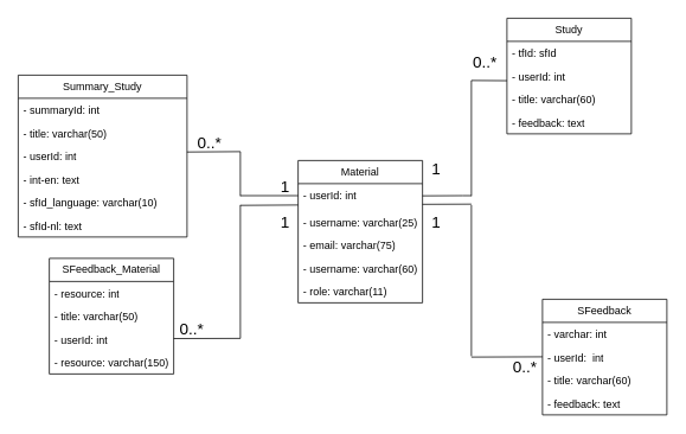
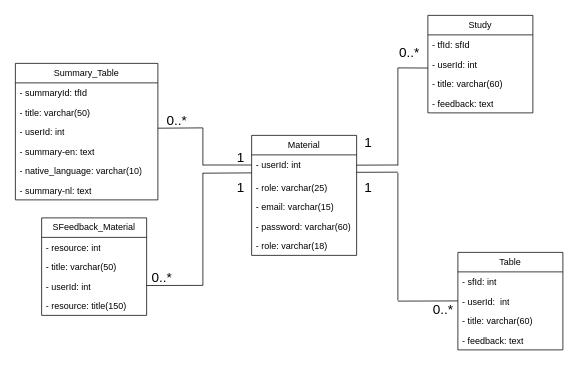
  <mxCell id="0" />
  <mxCell id="1" parent="0" />
  <mxCell id="2" value="Material" style="swimlane;fontStyle=0;childLayout=stackLayout;horizontal=1;startSize=26;fillColor=none;horizontalStack=0;resizeParent=1;resizeParentMax=0;resizeLast=0;collapsible=1;marginBottom=0;whiteSpace=wrap;html=1;" parent="1" vertex="1"><mxGeometry x="335" y="180" width="140" height="160" as="geometry" /></mxCell>
  <mxCell id="3" value="- userId: int" style="text;strokeColor=none;fillColor=none;align=left;verticalAlign=top;spacingLeft=4;spacingRight=4;overflow=hidden;rotatable=0;points=[[0,0.5],[1,0.5]];portConstraint=eastwest;whiteSpace=wrap;html=1;" parent="2" vertex="1"><mxGeometry y="26" width="140" height="30" as="geometry" /></mxCell>
- <mxCell id="4" value="- username: varchar(25)" style="text;strokeColor=none;fillColor=none;align=left;verticalAlign=top;spacingLeft=4;spacingRight=4;overflow=hidden;rotatable=0;points=[[0,0.5],[1,0.5]];portConstraint=eastwest;whiteSpace=wrap;html=1;" parent="2" vertex="1"><mxGeometry y="56" width="140" height="26" as="geometry" /></mxCell>
- <mxCell id="5" value="- email: varchar(75)" style="text;strokeColor=none;fillColor=none;align=left;verticalAlign=top;spacingLeft=4;spacingRight=4;overflow=hidden;rotatable=0;points=[[0,0.5],[1,0.5]];portConstraint=eastwest;whiteSpace=wrap;html=1;" parent="2" vertex="1"><mxGeometry y="82" width="140" height="26" as="geometry" /></mxCell>
- <mxCell id="6" value="- username: varchar(60)" style="text;strokeColor=none;fillColor=none;align=left;verticalAlign=top;spacingLeft=4;spacingRight=4;overflow=hidden;rotatable=0;points=[[0,0.5],[1,0.5]];portConstraint=eastwest;whiteSpace=wrap;html=1;" parent="2" vertex="1"><mxGeometry y="108" width="140" height="26" as="geometry" /></mxCell>
- <mxCell id="7" value="- role: varchar(11)" style="text;strokeColor=none;fillColor=none;align=left;verticalAlign=top;spacingLeft=4;spacingRight=4;overflow=hidden;rotatable=0;points=[[0,0.5],[1,0.5]];portConstraint=eastwest;whiteSpace=wrap;html=1;" parent="2" vertex="1"><mxGeometry y="134" width="140" height="26" as="geometry" /></mxCell>
+ <mxCell id="4" value="- role: varchar(25)" style="text;strokeColor=none;fillColor=none;align=left;verticalAlign=top;spacingLeft=4;spacingRight=4;overflow=hidden;rotatable=0;points=[[0,0.5],[1,0.5]];portConstraint=eastwest;whiteSpace=wrap;html=1;" parent="2" vertex="1"><mxGeometry y="56" width="140" height="26" as="geometry" /></mxCell>
+ <mxCell id="5" value="- email: varchar(15)" style="text;strokeColor=none;fillColor=none;align=left;verticalAlign=top;spacingLeft=4;spacingRight=4;overflow=hidden;rotatable=0;points=[[0,0.5],[1,0.5]];portConstraint=eastwest;whiteSpace=wrap;html=1;" parent="2" vertex="1"><mxGeometry y="82" width="140" height="26" as="geometry" /></mxCell>
+ <mxCell id="6" value="- password: varchar(60)" style="text;strokeColor=none;fillColor=none;align=left;verticalAlign=top;spacingLeft=4;spacingRight=4;overflow=hidden;rotatable=0;points=[[0,0.5],[1,0.5]];portConstraint=eastwest;whiteSpace=wrap;html=1;" parent="2" vertex="1"><mxGeometry y="108" width="140" height="26" as="geometry" /></mxCell>
+ <mxCell id="7" value="- role: varchar(18)" style="text;strokeColor=none;fillColor=none;align=left;verticalAlign=top;spacingLeft=4;spacingRight=4;overflow=hidden;rotatable=0;points=[[0,0.5],[1,0.5]];portConstraint=eastwest;whiteSpace=wrap;html=1;" parent="2" vertex="1"><mxGeometry y="134" width="140" height="26" as="geometry" /></mxCell>
  <mxCell id="8" value="Study" style="swimlane;fontStyle=0;childLayout=stackLayout;horizontal=1;startSize=26;fillColor=none;horizontalStack=0;resizeParent=1;resizeParentMax=0;resizeLast=0;collapsible=1;marginBottom=0;whiteSpace=wrap;html=1;" parent="1" vertex="1"><mxGeometry x="570" y="20" width="140" height="130" as="geometry" /></mxCell>
  <mxCell id="9" value="- tfId: sfId" style="text;strokeColor=none;fillColor=none;align=left;verticalAlign=top;spacingLeft=4;spacingRight=4;overflow=hidden;rotatable=0;points=[[0,0.5],[1,0.5]];portConstraint=eastwest;whiteSpace=wrap;html=1;" parent="8" vertex="1"><mxGeometry y="26" width="140" height="26" as="geometry" /></mxCell>
  <mxCell id="10" value="- userId: int" style="text;strokeColor=none;fillColor=none;align=left;verticalAlign=top;spacingLeft=4;spacingRight=4;overflow=hidden;rotatable=0;points=[[0,0.5],[1,0.5]];portConstraint=eastwest;whiteSpace=wrap;html=1;" parent="8" vertex="1"><mxGeometry y="52" width="140" height="26" as="geometry" /></mxCell>
  <mxCell id="11" value="- title: varchar(60)" style="text;strokeColor=none;fillColor=none;align=left;verticalAlign=top;spacingLeft=4;spacingRight=4;overflow=hidden;rotatable=0;points=[[0,0.5],[1,0.5]];portConstraint=eastwest;whiteSpace=wrap;html=1;" parent="8" vertex="1"><mxGeometry y="78" width="140" height="26" as="geometry" /></mxCell>
  <mxCell id="12" value="- feedback: text" style="text;strokeColor=none;fillColor=none;align=left;verticalAlign=top;spacingLeft=4;spacingRight=4;overflow=hidden;rotatable=0;points=[[0,0.5],[1,0.5]];portConstraint=eastwest;whiteSpace=wrap;html=1;" parent="8" vertex="1"><mxGeometry y="104" width="140" height="26" as="geometry" /></mxCell>
- <mxCell id="13" value="SFeedback" style="swimlane;fontStyle=0;childLayout=stackLayout;horizontal=1;startSize=26;fillColor=none;horizontalStack=0;resizeParent=1;resizeParentMax=0;resizeLast=0;collapsible=1;marginBottom=0;whiteSpace=wrap;html=1;" parent="1" vertex="1"><mxGeometry x="610" y="336" width="140" height="130" as="geometry" /></mxCell>
- <mxCell id="14" value="- varchar: int" style="text;strokeColor=none;fillColor=none;align=left;verticalAlign=top;spacingLeft=4;spacingRight=4;overflow=hidden;rotatable=0;points=[[0,0.5],[1,0.5]];portConstraint=eastwest;whiteSpace=wrap;html=1;" parent="13" vertex="1"><mxGeometry y="26" width="140" height="26" as="geometry" /></mxCell>
+ <mxCell id="13" value="Table" style="swimlane;fontStyle=0;childLayout=stackLayout;horizontal=1;startSize=26;fillColor=none;horizontalStack=0;resizeParent=1;resizeParentMax=0;resizeLast=0;collapsible=1;marginBottom=0;whiteSpace=wrap;html=1;" parent="1" vertex="1"><mxGeometry x="610" y="336" width="140" height="130" as="geometry" /></mxCell>
+ <mxCell id="14" value="- sfId: int" style="text;strokeColor=none;fillColor=none;align=left;verticalAlign=top;spacingLeft=4;spacingRight=4;overflow=hidden;rotatable=0;points=[[0,0.5],[1,0.5]];portConstraint=eastwest;whiteSpace=wrap;html=1;" parent="13" vertex="1"><mxGeometry y="26" width="140" height="26" as="geometry" /></mxCell>
  <mxCell id="15" value="- userId:&amp;nbsp; int" style="text;strokeColor=none;fillColor=none;align=left;verticalAlign=top;spacingLeft=4;spacingRight=4;overflow=hidden;rotatable=0;points=[[0,0.5],[1,0.5]];portConstraint=eastwest;whiteSpace=wrap;html=1;" parent="13" vertex="1"><mxGeometry y="52" width="140" height="26" as="geometry" /></mxCell>
  <mxCell id="16" value="- title: varchar(60)" style="text;strokeColor=none;fillColor=none;align=left;verticalAlign=top;spacingLeft=4;spacingRight=4;overflow=hidden;rotatable=0;points=[[0,0.5],[1,0.5]];portConstraint=eastwest;whiteSpace=wrap;html=1;" parent="13" vertex="1"><mxGeometry y="78" width="140" height="26" as="geometry" /></mxCell>
  <mxCell id="17" value="- feedback: text" style="text;strokeColor=none;fillColor=none;align=left;verticalAlign=top;spacingLeft=4;spacingRight=4;overflow=hidden;rotatable=0;points=[[0,0.5],[1,0.5]];portConstraint=eastwest;whiteSpace=wrap;html=1;" parent="13" vertex="1"><mxGeometry y="104" width="140" height="26" as="geometry" /></mxCell>
  <mxCell id="18" value="SFeedback_Material" style="swimlane;fontStyle=0;childLayout=stackLayout;horizontal=1;startSize=26;fillColor=none;horizontalStack=0;resizeParent=1;resizeParentMax=0;resizeLast=0;collapsible=1;marginBottom=0;whiteSpace=wrap;html=1;" parent="1" vertex="1"><mxGeometry x="55" width="140" height="130" as="geometry" y="290" /></mxCell>
  <mxCell id="19" value="- resource: int" style="text;strokeColor=none;fillColor=none;align=left;verticalAlign=top;spacingLeft=4;spacingRight=4;overflow=hidden;rotatable=0;points=[[0,0.5],[1,0.5]];portConstraint=eastwest;whiteSpace=wrap;html=1;" parent="18" vertex="1"><mxGeometry y="26" width="140" height="26" as="geometry" /></mxCell>
  <mxCell id="20" value="- title: varchar(50)" style="text;strokeColor=none;fillColor=none;align=left;verticalAlign=top;spacingLeft=4;spacingRight=4;overflow=hidden;rotatable=0;points=[[0,0.5],[1,0.5]];portConstraint=eastwest;whiteSpace=wrap;html=1;" parent="18" vertex="1"><mxGeometry y="52" width="140" height="26" as="geometry" /></mxCell>
  <mxCell id="21" value="- userId: int" style="text;strokeColor=none;fillColor=none;align=left;verticalAlign=top;spacingLeft=4;spacingRight=4;overflow=hidden;rotatable=0;points=[[0,0.5],[1,0.5]];portConstraint=eastwest;whiteSpace=wrap;html=1;" parent="18" vertex="1"><mxGeometry y="78" width="140" height="26" as="geometry" /></mxCell>
- <mxCell id="22" value="- resource: varchar(150)" style="text;strokeColor=none;fillColor=none;align=left;verticalAlign=top;spacingLeft=4;spacingRight=4;overflow=hidden;rotatable=0;points=[[0,0.5],[1,0.5]];portConstraint=eastwest;whiteSpace=wrap;html=1;" parent="18" vertex="1"><mxGeometry y="104" width="140" height="26" as="geometry" /></mxCell>
- <mxCell id="23" value="Summary_Study" style="swimlane;fontStyle=0;childLayout=stackLayout;horizontal=1;startSize=26;fillColor=none;horizontalStack=0;resizeParent=1;resizeParentMax=0;resizeLast=0;collapsible=1;marginBottom=0;whiteSpace=wrap;html=1;" parent="1" vertex="1"><mxGeometry x="20" y="84" width="190" height="182" as="geometry" /></mxCell>
- <mxCell id="24" value="- summaryId: int" style="text;strokeColor=none;fillColor=none;align=left;verticalAlign=top;spacingLeft=4;spacingRight=4;overflow=hidden;rotatable=0;points=[[0,0.5],[1,0.5]];portConstraint=eastwest;whiteSpace=wrap;html=1;" parent="23" vertex="1"><mxGeometry y="26" width="190" height="26" as="geometry" /></mxCell>
+ <mxCell id="22" value="- resource: title(150)" style="text;strokeColor=none;fillColor=none;align=left;verticalAlign=top;spacingLeft=4;spacingRight=4;overflow=hidden;rotatable=0;points=[[0,0.5],[1,0.5]];portConstraint=eastwest;whiteSpace=wrap;html=1;" parent="18" vertex="1"><mxGeometry y="104" width="140" height="26" as="geometry" /></mxCell>
+ <mxCell id="23" value="Summary_Table" style="swimlane;fontStyle=0;childLayout=stackLayout;horizontal=1;startSize=26;fillColor=none;horizontalStack=0;resizeParent=1;resizeParentMax=0;resizeLast=0;collapsible=1;marginBottom=0;whiteSpace=wrap;html=1;" parent="1" vertex="1"><mxGeometry x="20" y="84" width="190" height="182" as="geometry" /></mxCell>
+ <mxCell id="24" value="- summaryId: tfId" style="text;strokeColor=none;fillColor=none;align=left;verticalAlign=top;spacingLeft=4;spacingRight=4;overflow=hidden;rotatable=0;points=[[0,0.5],[1,0.5]];portConstraint=eastwest;whiteSpace=wrap;html=1;" parent="23" vertex="1"><mxGeometry y="26" width="190" height="26" as="geometry" /></mxCell>
  <mxCell id="25" value="- title: varchar(50)" style="text;strokeColor=none;fillColor=none;align=left;verticalAlign=top;spacingLeft=4;spacingRight=4;overflow=hidden;rotatable=0;points=[[0,0.5],[1,0.5]];portConstraint=eastwest;whiteSpace=wrap;html=1;" parent="23" vertex="1"><mxGeometry y="52" width="190" height="26" as="geometry" /></mxCell>
  <mxCell id="26" value="- userId: int" style="text;strokeColor=none;fillColor=none;align=left;verticalAlign=top;spacingLeft=4;spacingRight=4;overflow=hidden;rotatable=0;points=[[0,0.5],[1,0.5]];portConstraint=eastwest;whiteSpace=wrap;html=1;" parent="23" vertex="1"><mxGeometry y="78" width="190" height="26" as="geometry" /></mxCell>
- <mxCell id="27" value="- int-en: text" style="text;strokeColor=none;fillColor=none;align=left;verticalAlign=top;spacingLeft=4;spacingRight=4;overflow=hidden;rotatable=0;points=[[0,0.5],[1,0.5]];portConstraint=eastwest;whiteSpace=wrap;html=1;" parent="23" vertex="1"><mxGeometry y="104" width="190" height="26" as="geometry" /></mxCell>
- <mxCell id="28" value="- sfId_language: varchar(10)" style="text;strokeColor=none;fillColor=none;align=left;verticalAlign=top;spacingLeft=4;spacingRight=4;overflow=hidden;rotatable=0;points=[[0,0.5],[1,0.5]];portConstraint=eastwest;whiteSpace=wrap;html=1;" vertex="1" parent="23"><mxGeometry y="130" width="190" height="26" as="geometry" /></mxCell>
- <mxCell id="29" value="- sfId-nl: text" style="text;strokeColor=none;fillColor=none;align=left;verticalAlign=top;spacingLeft=4;spacingRight=4;overflow=hidden;rotatable=0;points=[[0,0.5],[1,0.5]];portConstraint=eastwest;whiteSpace=wrap;html=1;" parent="23" vertex="1"><mxGeometry y="156" width="190" height="26" as="geometry" /></mxCell>
+ <mxCell id="27" value="- summary-en: text" style="text;strokeColor=none;fillColor=none;align=left;verticalAlign=top;spacingLeft=4;spacingRight=4;overflow=hidden;rotatable=0;points=[[0,0.5],[1,0.5]];portConstraint=eastwest;whiteSpace=wrap;html=1;" parent="23" vertex="1"><mxGeometry y="104" width="190" height="26" as="geometry" /></mxCell>
+ <mxCell id="28" value="- native_language: varchar(10)" style="text;strokeColor=none;fillColor=none;align=left;verticalAlign=top;spacingLeft=4;spacingRight=4;overflow=hidden;rotatable=0;points=[[0,0.5],[1,0.5]];portConstraint=eastwest;whiteSpace=wrap;html=1;" vertex="1" parent="23"><mxGeometry y="130" width="190" height="26" as="geometry" /></mxCell>
+ <mxCell id="29" value="- summary-nl: text" style="text;strokeColor=none;fillColor=none;align=left;verticalAlign=top;spacingLeft=4;spacingRight=4;overflow=hidden;rotatable=0;points=[[0,0.5],[1,0.5]];portConstraint=eastwest;whiteSpace=wrap;html=1;" parent="23" vertex="1"><mxGeometry y="156" width="190" height="26" as="geometry" /></mxCell>
  <mxCell id="30" value="" style="endArrow=none;html=1;rounded=0;entryX=-0.004;entryY=0.317;entryDx=0;entryDy=0;entryPerimeter=0;" edge="1" parent="1"><mxGeometry width="50" height="50" relative="1" as="geometry"><mxPoint x="530" y="90" as="sourcePoint" /><mxPoint x="570" y="90.242" as="targetPoint" /></mxGeometry></mxCell>
  <mxCell id="31" value="" style="endArrow=none;html=1;rounded=0;" edge="1" parent="1"><mxGeometry width="50" height="50" relative="1" as="geometry"><mxPoint x="475" y="219.72" as="sourcePoint" /><mxPoint x="530" y="219.52" as="targetPoint" /><Array as="points"><mxPoint x="520" y="219.52" /></Array></mxGeometry></mxCell>
  <mxCell id="32" value="" style="endArrow=none;html=1;rounded=0;" edge="1" parent="1"><mxGeometry width="50" height="50" relative="1" as="geometry"><mxPoint x="530" y="220" as="sourcePoint" /><mxPoint x="530" y="90" as="targetPoint" /></mxGeometry></mxCell>
  <mxCell id="33" value="&lt;font style=&quot;font-size: 18px;&quot;&gt;1&lt;/font&gt;" style="text;html=1;align=center;verticalAlign=middle;resizable=0;points=[];autosize=1;strokeColor=none;fillColor=none;" vertex="1" parent="1"><mxGeometry x="475" y="170" width="30" height="40" as="geometry" /></mxCell>
  <mxCell id="34" value="&lt;font style=&quot;font-size: 18px;&quot;&gt;0..*&lt;/font&gt;" style="text;html=1;align=center;verticalAlign=middle;resizable=0;points=[];autosize=1;strokeColor=none;fillColor=none;" vertex="1" parent="1"><mxGeometry x="520" y="50" width="50" height="40" as="geometry" /></mxCell>
  <mxCell id="35" value="" style="endArrow=none;html=1;rounded=0;" edge="1" parent="1"><mxGeometry width="50" height="50" relative="1" as="geometry"><mxPoint x="475" y="229.25" as="sourcePoint" /><mxPoint x="530" y="229.05" as="targetPoint" /></mxGeometry></mxCell>
  <mxCell id="36" value="" style="endArrow=none;html=1;rounded=0;" edge="1" parent="1"><mxGeometry width="50" height="50" relative="1" as="geometry"><mxPoint x="530" y="400" as="sourcePoint" /><mxPoint x="530" y="230" as="targetPoint" /></mxGeometry></mxCell>
  <mxCell id="37" value="" style="endArrow=none;html=1;rounded=0;" edge="1" parent="1"><mxGeometry width="50" height="50" relative="1" as="geometry"><mxPoint x="530" y="401" as="sourcePoint" /><mxPoint x="610" y="400.71" as="targetPoint" /></mxGeometry></mxCell>
  <mxCell id="38" value="&lt;font style=&quot;font-size: 18px;&quot;&gt;1&lt;/font&gt;" style="text;html=1;align=center;verticalAlign=middle;resizable=0;points=[];autosize=1;strokeColor=none;fillColor=none;" vertex="1" parent="1"><mxGeometry x="475" y="230" width="30" height="40" as="geometry" /></mxCell>
  <mxCell id="39" value="&lt;font style=&quot;font-size: 18px;&quot;&gt;0..*&lt;/font&gt;" style="text;html=1;align=center;verticalAlign=middle;resizable=0;points=[];autosize=1;strokeColor=none;fillColor=none;" vertex="1" parent="1"><mxGeometry x="565" y="393" width="50" height="40" as="geometry" /></mxCell>
  <mxCell id="40" value="" style="endArrow=none;html=1;rounded=0;" edge="1" parent="1"><mxGeometry width="50" height="50" relative="1" as="geometry"><mxPoint x="270" y="230.42" as="sourcePoint" /><mxPoint x="335" y="230" as="targetPoint" /></mxGeometry></mxCell>
  <mxCell id="41" value="" style="endArrow=none;html=1;rounded=0;" edge="1" parent="1"><mxGeometry width="50" height="50" relative="1" as="geometry"><mxPoint x="195" y="380.2" as="sourcePoint" /><mxPoint x="270" y="380" as="targetPoint" /></mxGeometry></mxCell>
  <mxCell id="42" value="" style="endArrow=none;html=1;rounded=0;" edge="1" parent="1"><mxGeometry width="50" height="50" relative="1" as="geometry"><mxPoint x="270" y="230" as="sourcePoint" /><mxPoint x="270" y="380" as="targetPoint" /></mxGeometry></mxCell>
  <mxCell id="43" value="&lt;font style=&quot;font-size: 18px;&quot;&gt;1&lt;/font&gt;" style="text;html=1;align=center;verticalAlign=middle;resizable=0;points=[];autosize=1;strokeColor=none;fillColor=none;" vertex="1" parent="1"><mxGeometry x="305" y="230" width="30" height="40" as="geometry" /></mxCell>
  <mxCell id="44" value="&lt;font style=&quot;font-size: 18px;&quot;&gt;0..*&lt;/font&gt;" style="text;html=1;align=center;verticalAlign=middle;resizable=0;points=[];autosize=1;strokeColor=none;fillColor=none;" vertex="1" parent="1"><mxGeometry x="190" y="350" width="50" height="40" as="geometry" /></mxCell>
  <mxCell id="45" value="" style="endArrow=none;html=1;rounded=0;" edge="1" parent="1"><mxGeometry width="50" height="50" relative="1" as="geometry"><mxPoint x="270" y="219.52" as="sourcePoint" /><mxPoint x="335" y="219.52" as="targetPoint" /></mxGeometry></mxCell>
  <mxCell id="46" value="" style="endArrow=none;html=1;rounded=0;" edge="1" parent="1"><mxGeometry width="50" height="50" relative="1" as="geometry"><mxPoint x="210" y="170.42" as="sourcePoint" /><mxPoint x="270" y="170" as="targetPoint" /></mxGeometry></mxCell>
  <mxCell id="47" value="" style="endArrow=none;html=1;rounded=0;" edge="1" parent="1"><mxGeometry width="50" height="50" relative="1" as="geometry"><mxPoint x="270" y="170" as="sourcePoint" /><mxPoint x="270" y="220" as="targetPoint" /></mxGeometry></mxCell>
  <mxCell id="48" value="&lt;font style=&quot;font-size: 18px;&quot;&gt;1&lt;/font&gt;" style="text;html=1;align=center;verticalAlign=middle;resizable=0;points=[];autosize=1;strokeColor=none;fillColor=none;" vertex="1" parent="1"><mxGeometry x="305" y="190" width="30" height="40" as="geometry" /></mxCell>
  <mxCell id="49" value="&lt;font style=&quot;font-size: 18px;&quot;&gt;0..*&lt;/font&gt;" style="text;html=1;align=center;verticalAlign=middle;resizable=0;points=[];autosize=1;strokeColor=none;fillColor=none;" vertex="1" parent="1"><mxGeometry x="210" y="140" width="50" height="40" as="geometry" /></mxCell>
